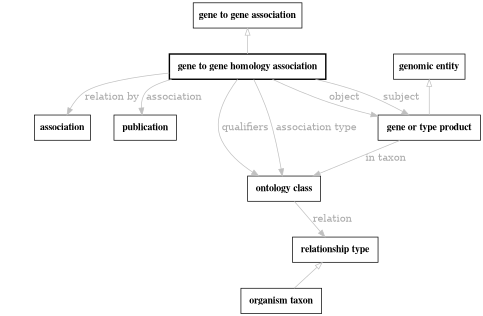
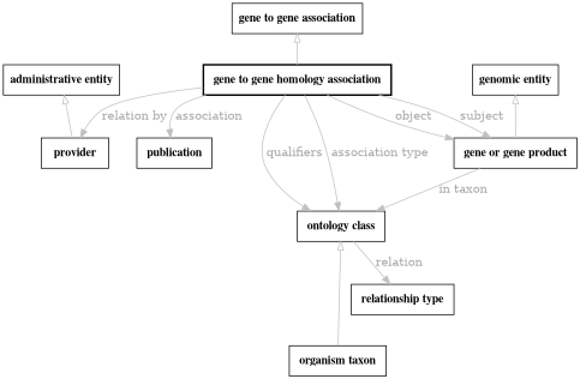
  digraph {
    fontsize=32
    penwidth=5
    node [color=black fontname="times bold" shape=rectangle style=solid]
    edge [color=gray fontcolor=darkgray]
    n1 [label=" gene to gene homology association " style=bold]
-   n2 [label=association]
+   n2 [label=" provider "]
    n3 [label=" publication "]
    n4 [label=" ontology class "]
-   n5 [label="gene or type product"]
+   n5 [label=" gene or gene product "]
    n6 [label=" relationship type "]
    n7 [label=" organism taxon "]
    "gene to gene association" [style=""]
+   "administrative entity" [style=""]
    "genomic entity" [style=""]
    n1 -> n2 [label="relation by"]
    n1 -> n3 [label=association]
    n1 -> n4 [label=qualifiers]
    n1 -> n4 [label="association type"]
    n1 -> n5 [label=object]
    n1 -> n5 [label=subject]
    n4 -> n6 [label=relation]
-   n6 -> n7 [arrowtail=onormal dir=back]
+   n4 -> n7 [arrowtail=onormal dir=back]
    n5 -> n4 [label="in taxon"]
    "gene to gene association" -> n1 [arrowtail=onormal dir=back]
+   "administrative entity" -> n2 [arrowtail=onormal dir=back]
    "genomic entity" -> n5 [arrowtail=onormal dir=back]
  }
